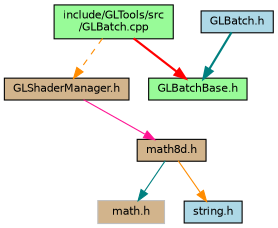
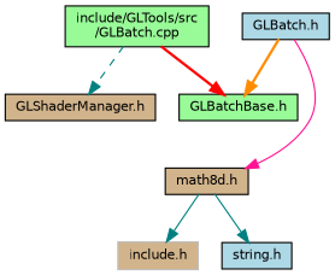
  digraph {
    node [color=black fillcolor=tan fontname=Helvetica fontsize=10 shape=record style=filled]
    edge [color=darkorange fontname=Helvetica fontsize=10 labelfontname=Helvetica labelfontsize=10 style=solid]
    n1 [fillcolor=palegreen fontcolor=black height=0.2 label="include/GLTools/src\l/GLBatch.cpp" width=0.4]
    n2 [height=0.2 label="GLShaderManager.h" width=0.4]
    n3 [fillcolor=palegreen height=0.2 label="GLBatchBase.h" width=0.4]
    n4 [fillcolor=lightblue height=0.2 label="GLBatch.h" width=0.4]
    n5 [height=0.2 label="math8d.h" width=0.4]
-   n6 [color=grey75 height=0.2 label="math.h" width=0.4]
+   n6 [color=grey75 height=0.2 label="include.h" width=0.4]
    n7 [fillcolor=lightblue height=0.2 label="string.h" width=0.4]
-   n1 -> n2 [style=dashed]
+   n1 -> n2 [color=teal style=dashed]
    n1 -> n3 [color=red style=bold]
-   n4 -> n3 [color=teal style=bold]
-   n2 -> n5 [color=deeppink]
+   n4 -> n3 [style=bold]
+   n4 -> n5 [color=deeppink]
    n5 -> n6 [color=teal]
-   n5 -> n7
+   n5 -> n7 [color=teal]
  }
